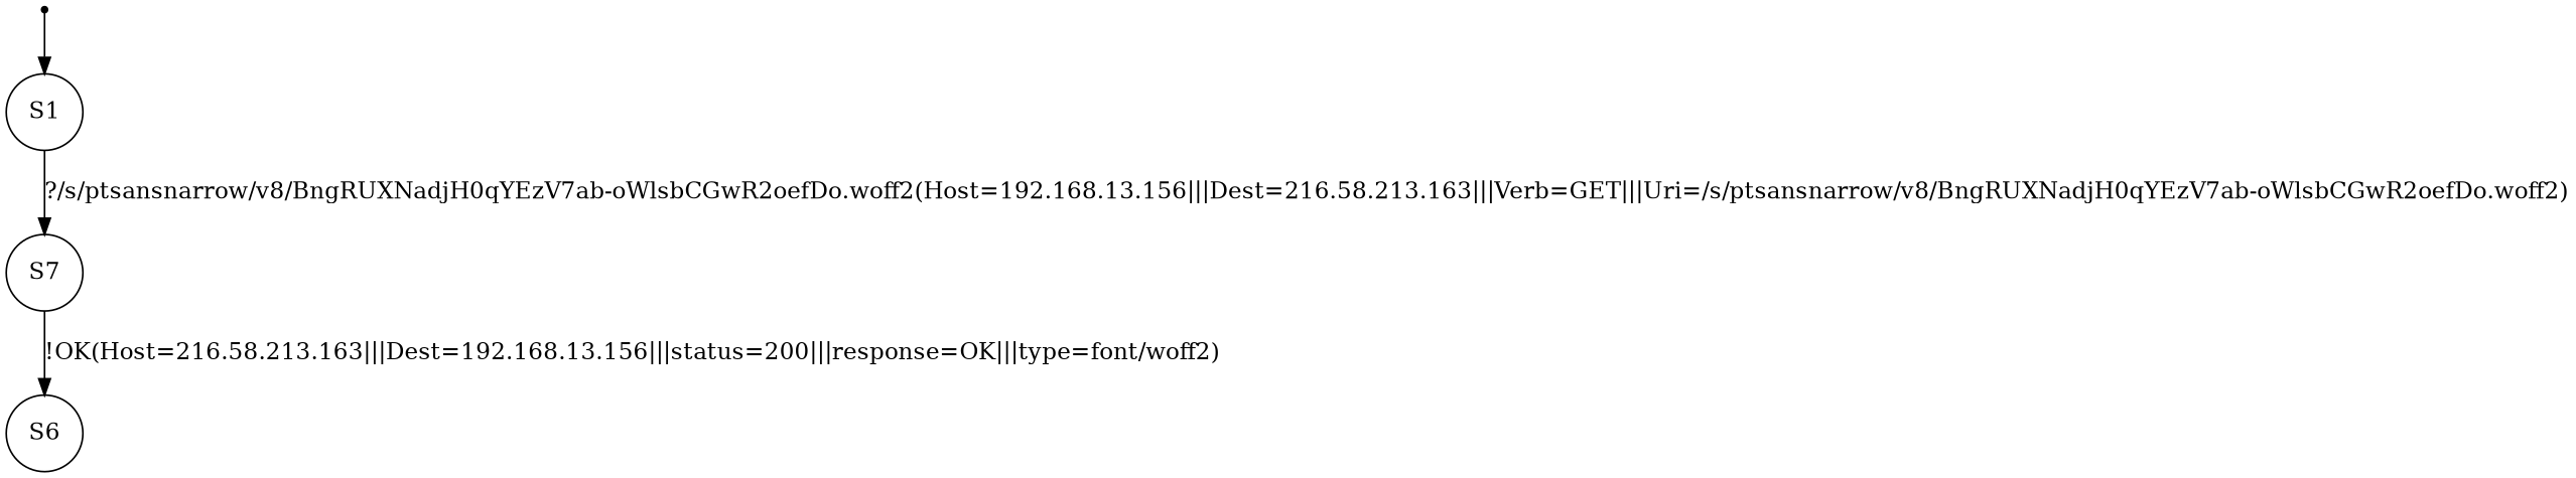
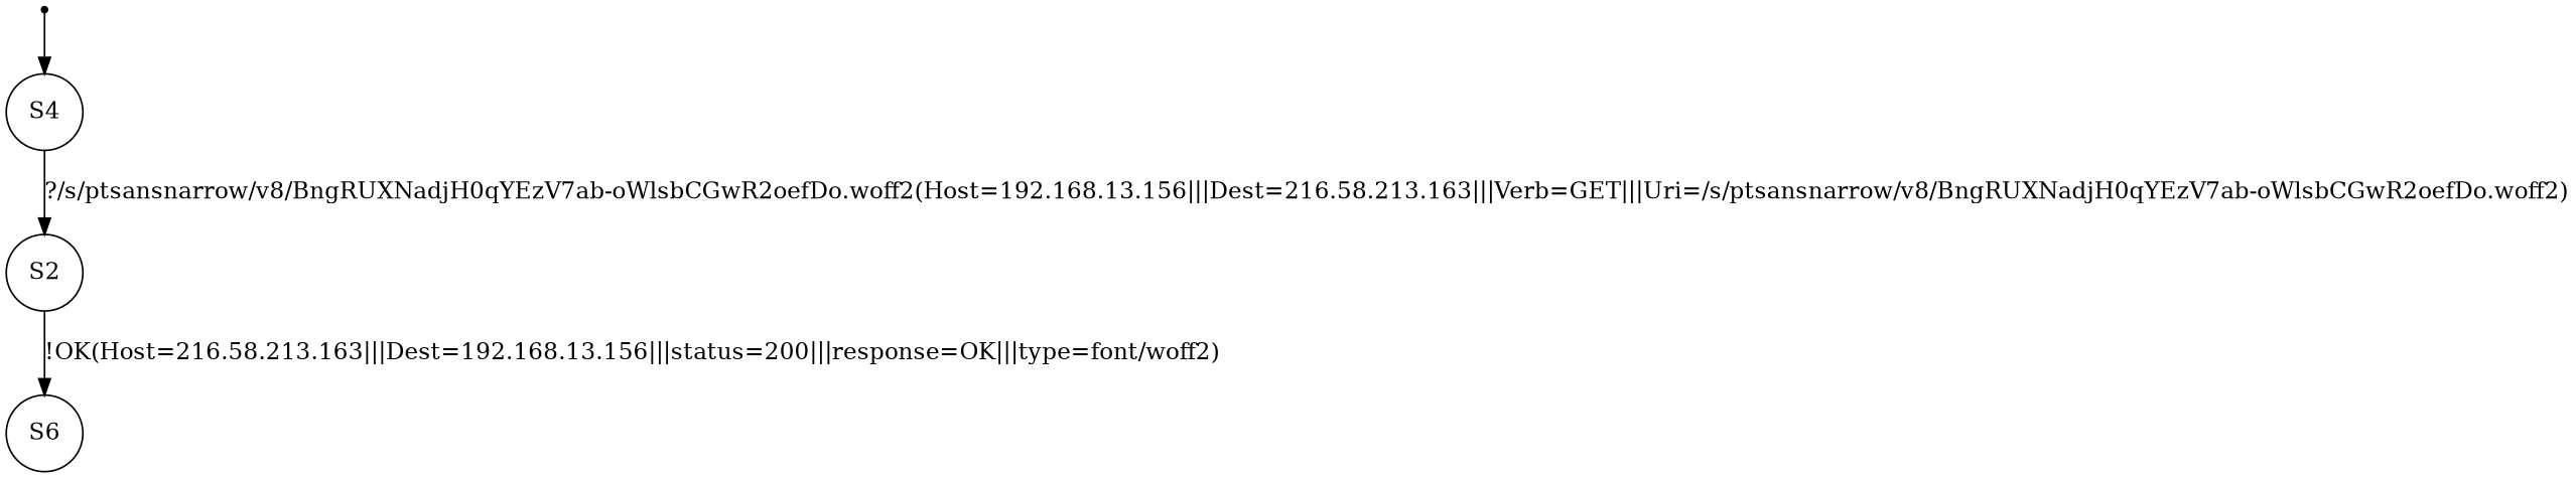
  digraph {
    node [shape=circle]
    S00 [shape=point]
-   n2 [label=S1]
-   n3 [label=S7]
+   n2 [label=S4]
+   n3 [label=S2]
    n4 [label=S6]
    S00 -> n2
    n2 -> n3 [label="?/s/ptsansnarrow/v8/BngRUXNadjH0qYEzV7ab-oWlsbCGwR2oefDo.woff2(Host=192.168.13.156|||Dest=216.58.213.163|||Verb=GET|||Uri=/s/ptsansnarrow/v8/BngRUXNadjH0qYEzV7ab-oWlsbCGwR2oefDo.woff2)"]
    n3 -> n4 [label="!OK(Host=216.58.213.163|||Dest=192.168.13.156|||status=200|||response=OK|||type=font/woff2)"]
  }
